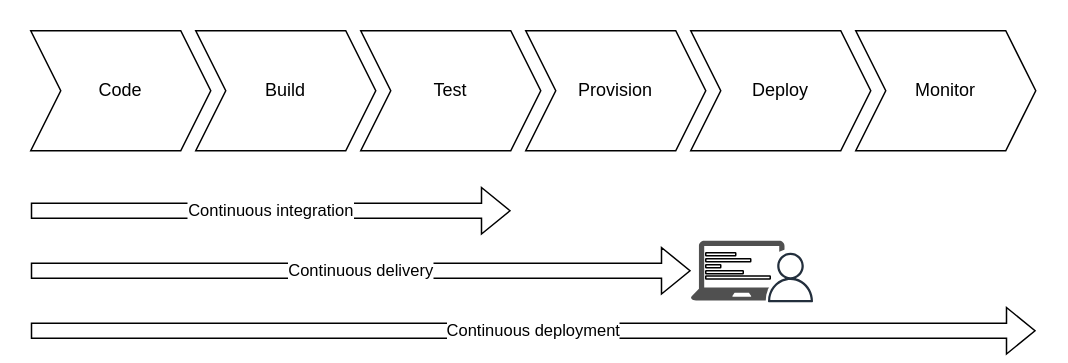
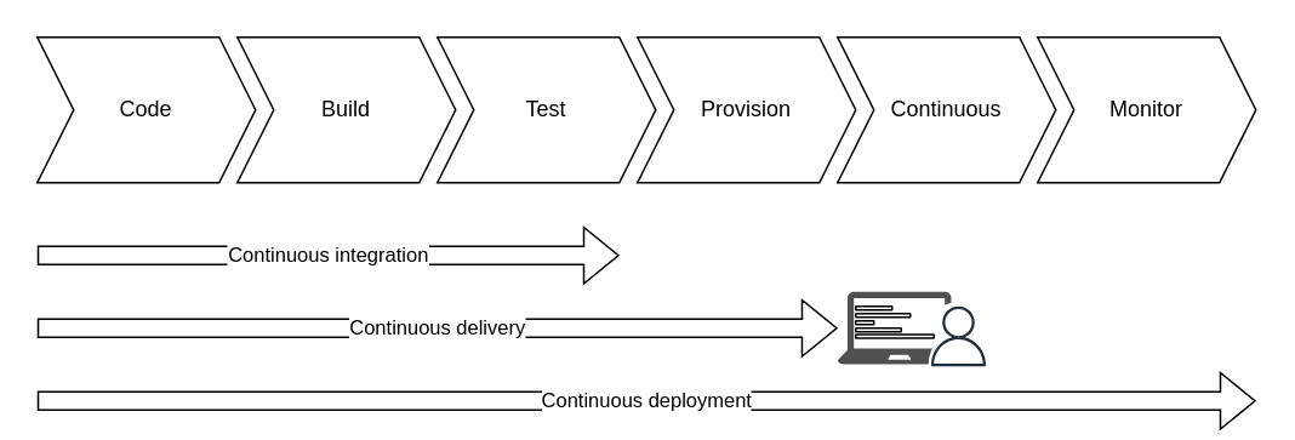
  <mxCell id="0" />
  <mxCell id="1" parent="0" />
  <mxCell id="2" value="" style="sketch=0;pointerEvents=1;shadow=0;dashed=0;html=1;strokeColor=none;fillColor=#505050;labelPosition=center;verticalLabelPosition=bottom;verticalAlign=top;outlineConnect=0;align=center;shape=mxgraph.office.devices.laptop;" vertex="1" parent="1"><mxGeometry x="460" y="160" width="68" height="39.86" as="geometry" /></mxCell>
  <mxCell id="3" value="" style="ellipse;whiteSpace=wrap;html=1;strokeColor=none;" vertex="1" parent="1"><mxGeometry x="510" y="180" width="40" height="40" as="geometry" /></mxCell>
  <mxCell id="4" value="" style="ellipse;whiteSpace=wrap;html=1;strokeColor=none;" vertex="1" parent="1"><mxGeometry x="510" y="164.93" width="40" height="30" as="geometry" /></mxCell>
  <mxCell id="5" value="Code" style="shape=step;perimeter=stepPerimeter;whiteSpace=wrap;html=1;fixedSize=1;" vertex="1" parent="1"><mxGeometry x="20" y="20" width="120" height="80" as="geometry" /></mxCell>
  <mxCell id="6" value="Build" style="shape=step;perimeter=stepPerimeter;whiteSpace=wrap;html=1;fixedSize=1;" vertex="1" parent="1"><mxGeometry x="130" y="20" width="120" height="80" as="geometry" /></mxCell>
  <mxCell id="7" value="Test" style="shape=step;perimeter=stepPerimeter;whiteSpace=wrap;html=1;fixedSize=1;" vertex="1" parent="1"><mxGeometry x="240" y="20" width="120" height="80" as="geometry" /></mxCell>
  <mxCell id="8" value="Provision" style="shape=step;perimeter=stepPerimeter;whiteSpace=wrap;html=1;fixedSize=1;" vertex="1" parent="1"><mxGeometry x="350" y="20" width="120" height="80" as="geometry" /></mxCell>
- <mxCell id="9" value="Deploy" style="shape=step;perimeter=stepPerimeter;whiteSpace=wrap;html=1;fixedSize=1;" vertex="1" parent="1"><mxGeometry x="460" y="20" width="120" height="80" as="geometry" /></mxCell>
+ <mxCell id="9" value="Continuous" style="shape=step;perimeter=stepPerimeter;whiteSpace=wrap;html=1;fixedSize=1;" vertex="1" parent="1"><mxGeometry x="460" y="20" width="120" height="80" as="geometry" /></mxCell>
  <mxCell id="10" value="Monitor" style="shape=step;perimeter=stepPerimeter;whiteSpace=wrap;html=1;fixedSize=1;" vertex="1" parent="1"><mxGeometry x="570" y="20" width="120" height="80" as="geometry" /></mxCell>
  <mxCell id="11" value="Continuous integration" style="shape=flexArrow;endArrow=classic;html=1;rounded=0;" edge="1" parent="1"><mxGeometry width="50" height="50" relative="1" as="geometry"><mxPoint x="20" y="140" as="sourcePoint" /><mxPoint x="340" y="140" as="targetPoint" /></mxGeometry></mxCell>
  <mxCell id="12" value="Continuous delivery" style="shape=flexArrow;endArrow=classic;html=1;rounded=0;" edge="1" parent="1"><mxGeometry width="50" height="50" relative="1" as="geometry"><mxPoint x="20" y="180" as="sourcePoint" /><mxPoint x="460" y="180" as="targetPoint" /></mxGeometry></mxCell>
  <mxCell id="13" value="Continuous deployment" style="shape=flexArrow;endArrow=classic;html=1;rounded=0;" edge="1" parent="1"><mxGeometry width="50" height="50" relative="1" as="geometry"><mxPoint x="20" y="220" as="sourcePoint" /><mxPoint x="690" y="220" as="targetPoint" /></mxGeometry></mxCell>
  <mxCell id="14" value="" style="sketch=0;outlineConnect=0;fontColor=#232F3E;gradientColor=none;fillColor=#232F3D;strokeColor=none;dashed=0;verticalLabelPosition=bottom;verticalAlign=top;align=center;html=1;fontSize=12;fontStyle=0;aspect=fixed;pointerEvents=1;shape=mxgraph.aws4.user;" vertex="1" parent="1"><mxGeometry x="510" y="168" width="33" height="33" as="geometry" /></mxCell>
  <mxCell id="15" value="" style="rounded=1;whiteSpace=wrap;html=1;" vertex="1" parent="1"><mxGeometry x="470" y="168" width="20" height="2" as="geometry" /></mxCell>
  <mxCell id="16" value="" style="rounded=1;whiteSpace=wrap;html=1;" vertex="1" parent="1"><mxGeometry x="470" y="172" width="30" height="2" as="geometry" /></mxCell>
  <mxCell id="17" value="" style="rounded=1;whiteSpace=wrap;html=1;" vertex="1" parent="1"><mxGeometry x="470" y="176" width="10" height="2" as="geometry" /></mxCell>
  <mxCell id="18" value="" style="rounded=1;whiteSpace=wrap;html=1;" vertex="1" parent="1"><mxGeometry x="470" y="180" width="25" height="2" as="geometry" /></mxCell>
  <mxCell id="19" value="" style="rounded=1;whiteSpace=wrap;html=1;" vertex="1" parent="1"><mxGeometry x="470" y="183.5" width="43" height="2" as="geometry" /></mxCell>
